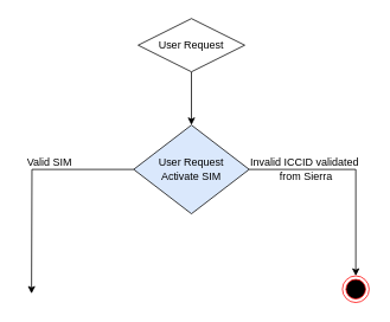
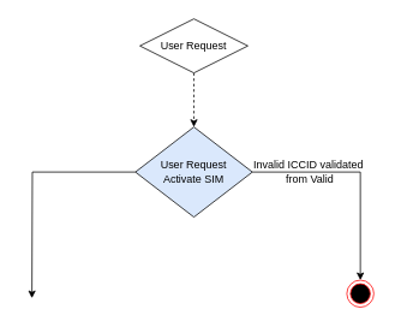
  <mxCell id="0" />
  <mxCell id="1" parent="0" />
- <mxCell id="2" style="edgeStyle=orthogonalEdgeStyle;rounded=0;orthogonalLoop=1;jettySize=auto;html=1;" edge="1" parent="1" source="3" target="6"><mxGeometry relative="1" as="geometry"><mxPoint x="215" y="180" as="targetPoint" /></mxGeometry></mxCell>
+ <mxCell id="2" style="edgeStyle=orthogonalEdgeStyle;rounded=0;orthogonalLoop=1;jettySize=auto;html=1;dashed=1;" edge="1" parent="1" source="3" target="6"><mxGeometry relative="1" as="geometry"><mxPoint x="215" y="180" as="targetPoint" /></mxGeometry></mxCell>
  <mxCell id="3" value="User Request" style="rhombus;whiteSpace=wrap;html=1;" vertex="1" parent="1"><mxGeometry x="155" y="20" width="120" height="60" as="geometry" /></mxCell>
  <mxCell id="4" style="edgeStyle=orthogonalEdgeStyle;rounded=0;orthogonalLoop=1;jettySize=auto;html=1;" edge="1" parent="1" source="6"><mxGeometry relative="1" as="geometry"><mxPoint x="35" y="330" as="targetPoint" /></mxGeometry></mxCell>
  <mxCell id="5" style="edgeStyle=orthogonalEdgeStyle;rounded=0;orthogonalLoop=1;jettySize=auto;html=1;entryX=0.5;entryY=0;entryDx=0;entryDy=0;" edge="1" parent="1" source="6" target="7"><mxGeometry relative="1" as="geometry"><mxPoint x="405" y="300" as="targetPoint" /></mxGeometry></mxCell>
  <mxCell id="6" value="User Request&lt;br&gt;Activate SIM" style="rhombus;whiteSpace=wrap;html=1;fillColor=#dae8fc;" vertex="1" parent="1"><mxGeometry x="150" y="140" width="130" height="100" as="geometry" /></mxCell>
  <mxCell id="7" value="" style="ellipse;html=1;shape=endState;fillColor=#000000;strokeColor=#ff0000;" vertex="1" parent="1"><mxGeometry x="385" y="310" width="30" height="30" as="geometry" /></mxCell>
- <mxCell id="8" value="Invalid ICCID validated&lt;br&gt;&amp;nbsp;from Sierra" style="text;html=1;align=center;verticalAlign=middle;resizable=0;points=[];autosize=1;strokeColor=none;fillColor=none;" vertex="1" parent="1"><mxGeometry x="267" y="170" width="150" height="40" as="geometry" /></mxCell>
- <mxCell id="9" value="Valid SIM" style="text;html=1;align=center;verticalAlign=middle;resizable=0;points=[];autosize=1;strokeColor=none;fillColor=none;" vertex="1" parent="1"><mxGeometry x="20" y="168" width="70" height="30" as="geometry" /></mxCell>
+ <mxCell id="8" value="Invalid ICCID validated&lt;br&gt;&amp;nbsp;from Valid" style="text;html=1;align=center;verticalAlign=middle;resizable=0;points=[];autosize=1;strokeColor=none;fillColor=none;" vertex="1" parent="1"><mxGeometry x="267" y="170" width="150" height="40" as="geometry" /></mxCell>
